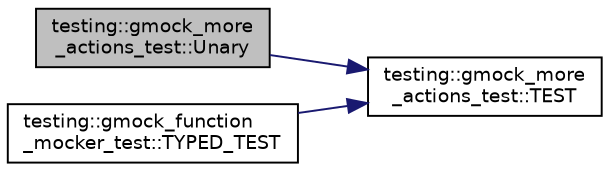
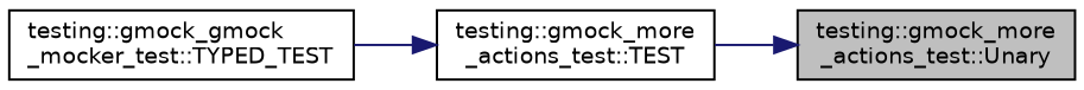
  digraph {
    rankdir=RL
    node [color=black fontname=Helvetica fontsize=10 shape=record]
    edge [color=midnightblue dir=back fontname=Helvetica fontsize=10 labelfontname=Helvetica labelfontsize=10 style=solid]
    n1 [fillcolor=grey75 fontcolor=black height=0.2 label="testing::gmock_more\l_actions_test::Unary" style=filled width=0.4]
    n2 [height=0.2 label="testing::gmock_more\l_actions_test::TEST" width=0.4]
-   n3 [height=0.2 label="testing::gmock_function\l_mocker_test::TYPED_TEST" width=0.4]
-   n2 -> n1
+   n3 [height=0.2 label="testing::gmock_gmock\l_mocker_test::TYPED_TEST" width=0.4]
+   n1 -> n2
    n2 -> n3
  }
